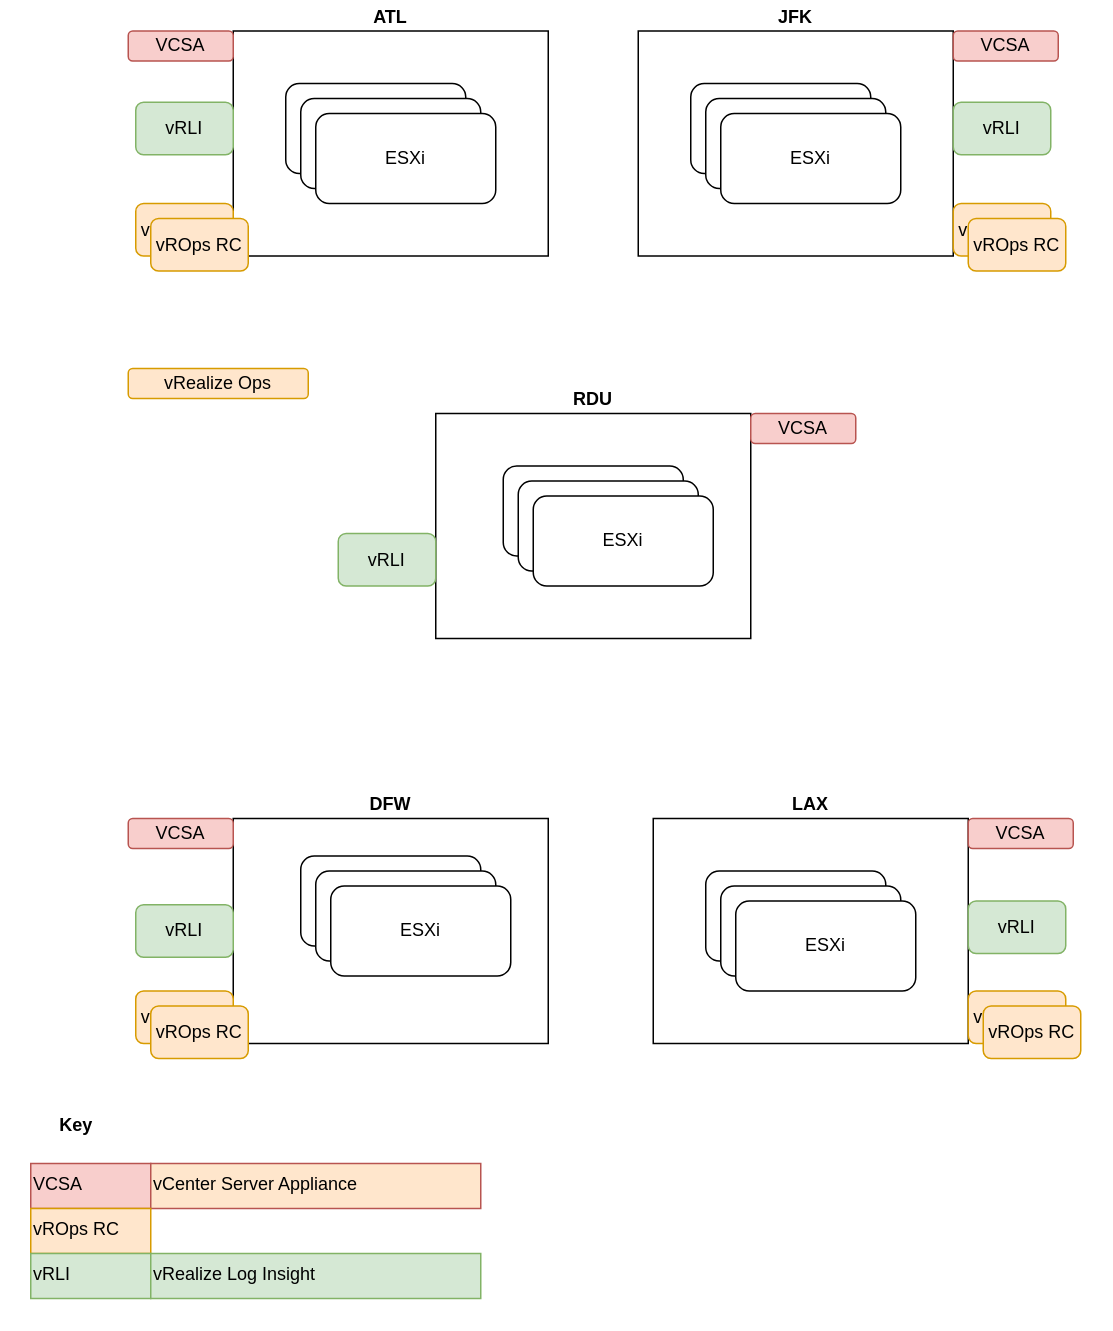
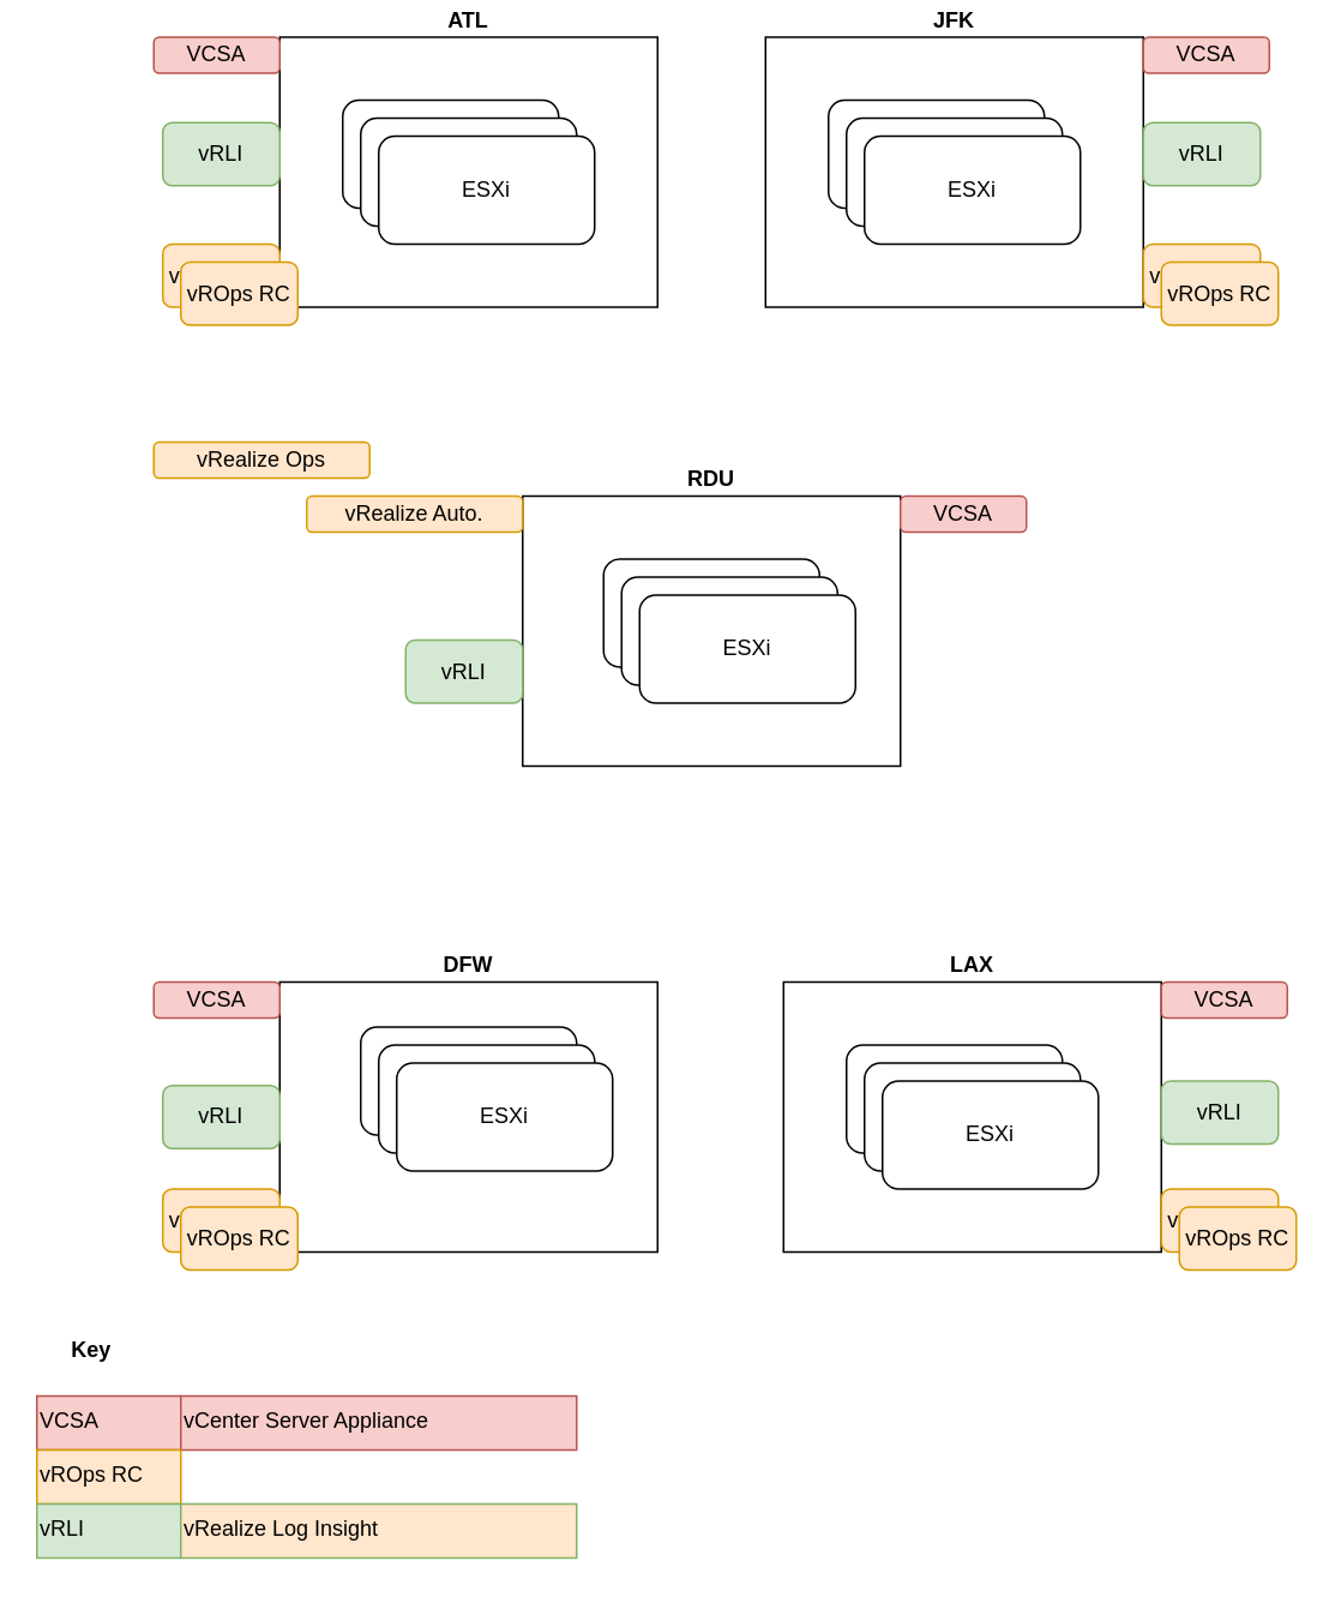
  <mxCell id="0" />
  <mxCell id="1" parent="0" />
  <mxCell id="2" value="ESXi" style="rounded=1;whiteSpace=wrap;html=1;" parent="1" vertex="1"><mxGeometry x="190" y="55" width="120" height="60" as="geometry" /></mxCell>
  <mxCell id="3" value="ESXi" style="rounded=1;whiteSpace=wrap;html=1;" parent="1" vertex="1"><mxGeometry x="200" y="65" width="120" height="60" as="geometry" /></mxCell>
  <mxCell id="4" value="ESXi" style="rounded=1;whiteSpace=wrap;html=1;" parent="1" vertex="1"><mxGeometry x="210" y="75" width="120" height="60" as="geometry" /></mxCell>
  <mxCell id="5" value="ESXi" style="rounded=1;whiteSpace=wrap;html=1;" parent="1" vertex="1"><mxGeometry x="460" y="55" width="120" height="60" as="geometry" /></mxCell>
  <mxCell id="6" value="ESXi" style="rounded=1;whiteSpace=wrap;html=1;" parent="1" vertex="1"><mxGeometry x="470" y="65" width="120" height="60" as="geometry" /></mxCell>
  <mxCell id="7" value="ESXi" style="rounded=1;whiteSpace=wrap;html=1;" parent="1" vertex="1"><mxGeometry x="480" y="75" width="120" height="60" as="geometry" /></mxCell>
  <mxCell id="8" value="ESXi" style="rounded=1;whiteSpace=wrap;html=1;" parent="1" vertex="1"><mxGeometry x="200" y="570" width="120" height="60" as="geometry" /></mxCell>
  <mxCell id="9" value="ESXi" style="rounded=1;whiteSpace=wrap;html=1;" parent="1" vertex="1"><mxGeometry x="210" y="580" width="120" height="60" as="geometry" /></mxCell>
  <mxCell id="10" value="ESXi" style="rounded=1;whiteSpace=wrap;html=1;" parent="1" vertex="1"><mxGeometry x="220" y="590" width="120" height="60" as="geometry" /></mxCell>
  <mxCell id="11" value="ESXi" style="rounded=1;whiteSpace=wrap;html=1;" parent="1" vertex="1"><mxGeometry x="470" y="580" width="120" height="60" as="geometry" /></mxCell>
  <mxCell id="12" value="ESXi" style="rounded=1;whiteSpace=wrap;html=1;" parent="1" vertex="1"><mxGeometry x="480" y="590" width="120" height="60" as="geometry" /></mxCell>
  <mxCell id="13" value="ESXi" style="rounded=1;whiteSpace=wrap;html=1;" parent="1" vertex="1"><mxGeometry x="490" y="600" width="120" height="60" as="geometry" /></mxCell>
  <mxCell id="14" value="ESXi" style="rounded=1;whiteSpace=wrap;html=1;" parent="1" vertex="1"><mxGeometry x="335" y="310" width="120" height="60" as="geometry" /></mxCell>
  <mxCell id="15" value="ESXi" style="rounded=1;whiteSpace=wrap;html=1;" parent="1" vertex="1"><mxGeometry x="345" y="320" width="120" height="60" as="geometry" /></mxCell>
  <mxCell id="16" value="ESXi" style="rounded=1;whiteSpace=wrap;html=1;" parent="1" vertex="1"><mxGeometry x="355" y="330" width="120" height="60" as="geometry" /></mxCell>
  <mxCell id="17" value="&lt;b&gt;RDU&lt;/b&gt;" style="rounded=0;whiteSpace=wrap;html=1;fillColor=none;labelPadding=0;labelPosition=center;verticalLabelPosition=top;align=center;verticalAlign=bottom;" parent="1" vertex="1"><mxGeometry x="290" y="275" width="210" height="150" as="geometry" /></mxCell>
  <mxCell id="18" value="&lt;b&gt;ATL&lt;/b&gt;" style="rounded=0;whiteSpace=wrap;html=1;fillColor=none;labelPadding=0;labelPosition=center;verticalLabelPosition=top;align=center;verticalAlign=bottom;" parent="1" vertex="1"><mxGeometry x="155" y="20" width="210" height="150" as="geometry" /></mxCell>
  <mxCell id="19" value="&lt;b&gt;JFK&lt;/b&gt;" style="rounded=0;whiteSpace=wrap;html=1;fillColor=none;labelPadding=0;labelPosition=center;verticalLabelPosition=top;align=center;verticalAlign=bottom;" parent="1" vertex="1"><mxGeometry x="425" y="20" width="210" height="150" as="geometry" /></mxCell>
  <mxCell id="20" value="&lt;b&gt;DFW&lt;/b&gt;" style="rounded=0;whiteSpace=wrap;html=1;fillColor=none;labelPadding=0;labelPosition=center;verticalLabelPosition=top;align=center;verticalAlign=bottom;" parent="1" vertex="1"><mxGeometry x="155" y="545" width="210" height="150" as="geometry" /></mxCell>
  <mxCell id="21" value="&lt;b&gt;LAX&lt;/b&gt;" style="rounded=0;whiteSpace=wrap;html=1;fillColor=none;labelPadding=0;labelPosition=center;verticalLabelPosition=top;align=center;verticalAlign=bottom;" parent="1" vertex="1"><mxGeometry x="435" y="545" width="210" height="150" as="geometry" /></mxCell>
+ <mxCell id="22" value="vRealize Auto." style="rounded=1;whiteSpace=wrap;html=1;fillColor=#ffe6cc;strokeColor=#d79b00;" parent="1" vertex="1"><mxGeometry x="170" y="275" width="120" height="20" as="geometry" /></mxCell>
  <mxCell id="23" value="VCSA" style="rounded=1;whiteSpace=wrap;html=1;fillColor=#f8cecc;strokeColor=#b85450;" parent="1" vertex="1"><mxGeometry x="85" y="20" width="70" height="20" as="geometry" /></mxCell>
  <mxCell id="24" value="VCSA" style="rounded=1;whiteSpace=wrap;html=1;fillColor=#f8cecc;strokeColor=#b85450;" parent="1" vertex="1"><mxGeometry x="635" y="20" width="70" height="20" as="geometry" /></mxCell>
  <mxCell id="25" value="VCSA" style="rounded=1;whiteSpace=wrap;html=1;fillColor=#f8cecc;strokeColor=#b85450;" parent="1" vertex="1"><mxGeometry x="500" y="275" width="70" height="20" as="geometry" /></mxCell>
  <mxCell id="26" value="VCSA" style="rounded=1;whiteSpace=wrap;html=1;fillColor=#f8cecc;strokeColor=#b85450;" parent="1" vertex="1"><mxGeometry x="85" y="545" width="70" height="20" as="geometry" /></mxCell>
  <mxCell id="27" value="VCSA" style="rounded=1;whiteSpace=wrap;html=1;fillColor=#f8cecc;strokeColor=#b85450;" parent="1" vertex="1"><mxGeometry x="645" y="545" width="70" height="20" as="geometry" /></mxCell>
  <mxCell id="28" value="vRealize Ops" style="rounded=1;whiteSpace=wrap;html=1;fillColor=#ffe6cc;strokeColor=#d79b00;" parent="1" vertex="1"><mxGeometry x="85" y="245" width="120" height="20" as="geometry" /></mxCell>
  <mxCell id="29" value="vROps RC" style="rounded=1;whiteSpace=wrap;html=1;fillColor=#ffe6cc;strokeColor=#d79b00;" parent="1" vertex="1"><mxGeometry x="90" y="135" width="65" height="35" as="geometry" /></mxCell>
  <mxCell id="30" value="&lt;div&gt;VCSA&lt;/div&gt;" style="rounded=0;whiteSpace=wrap;html=1;fillColor=#f8cecc;align=left;verticalAlign=top;strokeColor=#b85450;" parent="1" vertex="1"><mxGeometry x="20" y="775" width="80" height="30" as="geometry" /></mxCell>
- <mxCell id="31" value="vCenter Server Appliance" style="rounded=0;whiteSpace=wrap;html=1;fillColor=#ffe6cc;align=left;verticalAlign=top;strokeColor=#b85450;" parent="1" vertex="1"><mxGeometry x="100" y="775" width="220" height="30" as="geometry" /></mxCell>
+ <mxCell id="31" value="vCenter Server Appliance" style="rounded=0;whiteSpace=wrap;html=1;fillColor=#f8cecc;align=left;verticalAlign=top;strokeColor=#b85450;" parent="1" vertex="1"><mxGeometry x="100" y="775" width="220" height="30" as="geometry" /></mxCell>
  <mxCell id="32" value="&lt;div&gt;vROps RC&lt;/div&gt;" style="rounded=0;whiteSpace=wrap;html=1;fillColor=#ffe6cc;align=left;verticalAlign=top;strokeColor=#d79b00;" parent="1" vertex="1"><mxGeometry x="20" y="805" width="80" height="30" as="geometry" /></mxCell>
  <mxCell id="33" value="vROps RC" style="rounded=1;whiteSpace=wrap;html=1;fillColor=#ffe6cc;strokeColor=#d79b00;" parent="1" vertex="1"><mxGeometry x="100" y="145" width="65" height="35" as="geometry" /></mxCell>
  <mxCell id="34" value="vROps RC" style="rounded=1;whiteSpace=wrap;html=1;fillColor=#ffe6cc;strokeColor=#d79b00;" parent="1" vertex="1"><mxGeometry x="635" y="135" width="65" height="35" as="geometry" /></mxCell>
  <mxCell id="35" value="vROps RC" style="rounded=1;whiteSpace=wrap;html=1;fillColor=#ffe6cc;strokeColor=#d79b00;" parent="1" vertex="1"><mxGeometry x="645" y="145" width="65" height="35" as="geometry" /></mxCell>
  <mxCell id="36" value="vROps RC" style="rounded=1;whiteSpace=wrap;html=1;fillColor=#ffe6cc;strokeColor=#d79b00;" parent="1" vertex="1"><mxGeometry x="90" y="660" width="65" height="35" as="geometry" /></mxCell>
  <mxCell id="37" value="vROps RC" style="rounded=1;whiteSpace=wrap;html=1;fillColor=#ffe6cc;strokeColor=#d79b00;" parent="1" vertex="1"><mxGeometry x="100" y="670" width="65" height="35" as="geometry" /></mxCell>
  <mxCell id="38" value="vROps RC" style="rounded=1;whiteSpace=wrap;html=1;fillColor=#ffe6cc;strokeColor=#d79b00;" parent="1" vertex="1"><mxGeometry x="645" y="660" width="65" height="35" as="geometry" /></mxCell>
  <mxCell id="39" value="vROps RC" style="rounded=1;whiteSpace=wrap;html=1;fillColor=#ffe6cc;strokeColor=#d79b00;" parent="1" vertex="1"><mxGeometry x="655" y="670" width="65" height="35" as="geometry" /></mxCell>
  <mxCell id="40" value="Key" style="text;html=1;align=center;verticalAlign=middle;resizable=0;points=[];autosize=1;strokeColor=none;fillColor=none;fontStyle=1" parent="1" vertex="1"><mxGeometry x="30" y="740" width="40" height="20" as="geometry" /></mxCell>
  <mxCell id="41" value="&lt;div&gt;vRLI&lt;/div&gt;" style="rounded=0;whiteSpace=wrap;html=1;fillColor=#d5e8d4;align=left;verticalAlign=top;strokeColor=#82b366;" parent="1" vertex="1"><mxGeometry x="20" y="835" width="80" height="30" as="geometry" /></mxCell>
- <mxCell id="42" value="vRealize Log Insight" style="rounded=0;whiteSpace=wrap;html=1;fillColor=#d5e8d4;align=left;verticalAlign=top;strokeColor=#82b366;" parent="1" vertex="1"><mxGeometry x="100" y="835" width="220" height="30" as="geometry" /></mxCell>
+ <mxCell id="42" value="vRealize Log Insight" style="rounded=0;whiteSpace=wrap;html=1;fillColor=#ffe6cc;align=left;verticalAlign=top;strokeColor=#82b366;" parent="1" vertex="1"><mxGeometry x="100" y="835" width="220" height="30" as="geometry" /></mxCell>
  <mxCell id="43" value="vRLI" style="rounded=1;whiteSpace=wrap;html=1;fillColor=#d5e8d4;strokeColor=#82b366;" parent="1" vertex="1"><mxGeometry x="90" y="67.5" width="65" height="35" as="geometry" /></mxCell>
  <mxCell id="44" value="vRLI" style="rounded=1;whiteSpace=wrap;html=1;fillColor=#d5e8d4;strokeColor=#82b366;" parent="1" vertex="1"><mxGeometry x="635" y="67.5" width="65" height="35" as="geometry" /></mxCell>
  <mxCell id="45" value="vRLI" style="rounded=1;whiteSpace=wrap;html=1;fillColor=#d5e8d4;strokeColor=#82b366;" parent="1" vertex="1"><mxGeometry x="225" y="355" width="65" height="35" as="geometry" /></mxCell>
  <mxCell id="46" value="vRLI" style="rounded=1;whiteSpace=wrap;html=1;fillColor=#d5e8d4;strokeColor=#82b366;" parent="1" vertex="1"><mxGeometry x="90" y="602.5" width="65" height="35" as="geometry" /></mxCell>
  <mxCell id="47" value="vRLI" style="rounded=1;whiteSpace=wrap;html=1;fillColor=#d5e8d4;strokeColor=#82b366;" parent="1" vertex="1"><mxGeometry x="645" y="600" width="65" height="35" as="geometry" /></mxCell>
